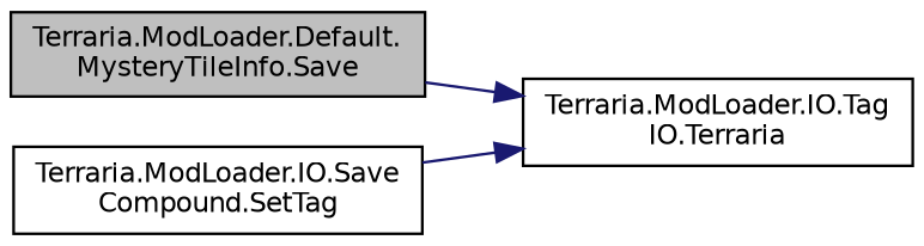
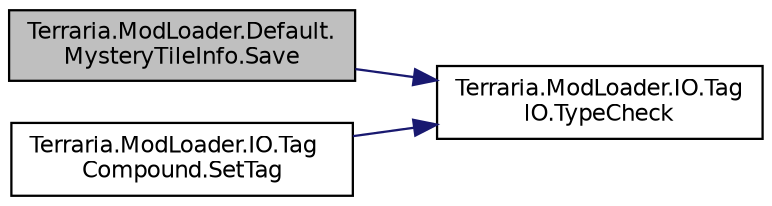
  digraph {
    rankdir=LR
    node [color=black fillcolor=white fontname=Helvetica fontsize=10 shape=record style=filled]
    edge [color=midnightblue fontname=Helvetica fontsize=10 labelfontname=Helvetica labelfontsize=10 style=solid]
    n1 [fillcolor=grey75 fontcolor=black height=0.2 label="Terraria.ModLoader.Default.\lMysteryTileInfo.Save" width=0.4]
-   n2 [height=0.2 label="Terraria.ModLoader.IO.Tag\lIO.Terraria" width=0.4]
-   n3 [height=0.2 label="Terraria.ModLoader.IO.Save\lCompound.SetTag" width=0.4]
+   n2 [height=0.2 label="Terraria.ModLoader.IO.Tag\lIO.TypeCheck" width=0.4]
+   n3 [height=0.2 label="Terraria.ModLoader.IO.Tag\lCompound.SetTag" width=0.4]
    n1 -> n2
    n3 -> n2
  }
